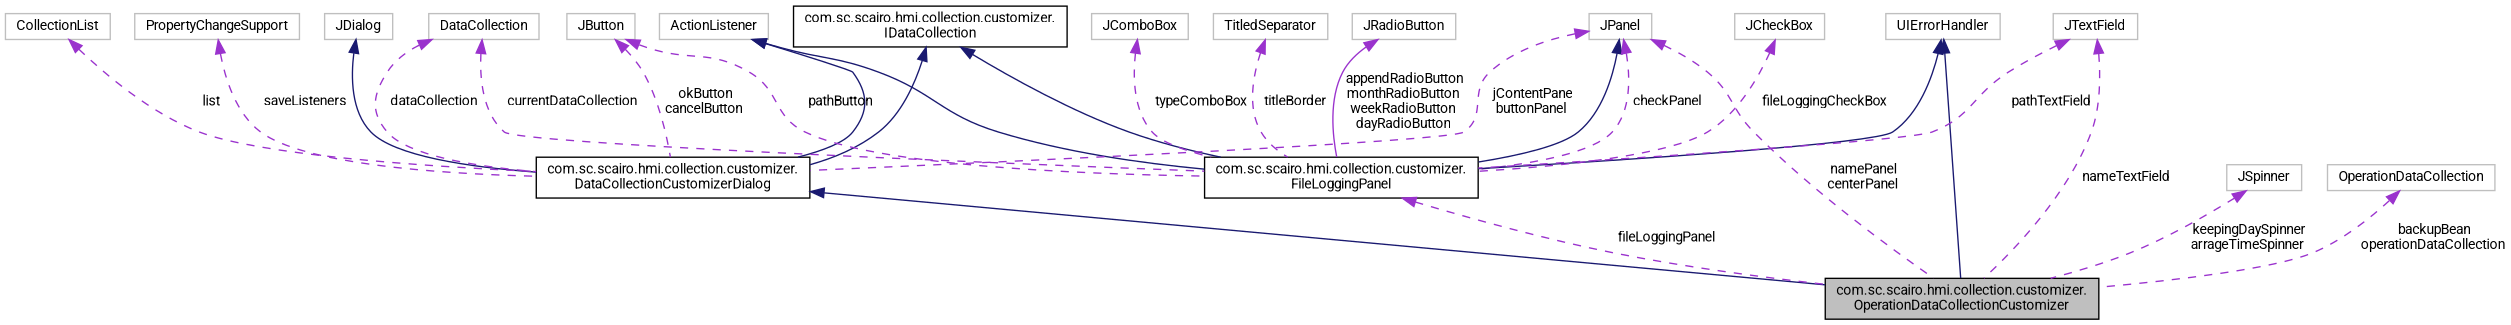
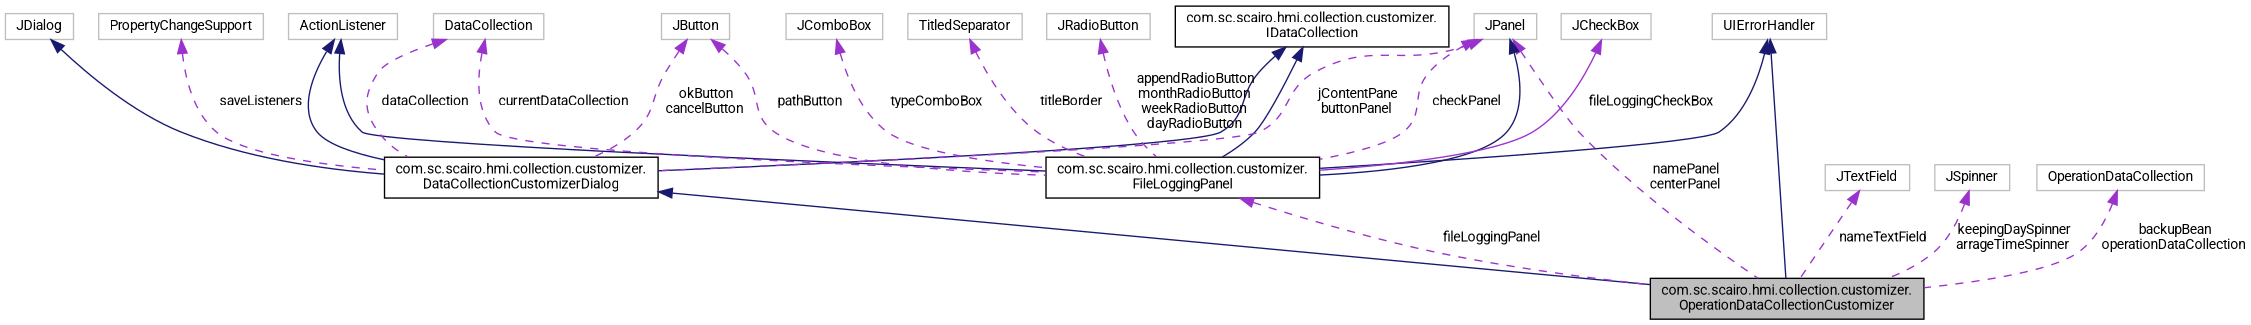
  digraph {
    fontname=Roboto
    rankdir=TB
    node [color=grey75 fillcolor=white fontname=Roboto fontsize=10 shape=record style=filled]
    edge [color=darkorchid3 dir=back fontname=Roboto fontsize=10 labelfontname=Helvetica labelfontsize=10 style=dashed]
    n1 [color=black fillcolor=grey75 fontcolor=black height=0.2 label="com.sc.scairo.hmi.collection.customizer.\lOperationDataCollectionCustomizer" width=0.4]
    n2 [color=black height=0.2 label="com.sc.scairo.hmi.collection.customizer.\lDataCollectionCustomizerDialog" width=0.4]
    n3 [height=0.2 label=JDialog width=0.4]
    n4 [color=black height=0.2 label="com.sc.scairo.hmi.collection.customizer.\lIDataCollection" width=0.4]
    n5 [color=black height=0.2 label="com.sc.scairo.hmi.collection.customizer.\lFileLoggingPanel" width=0.4]
    n6 [height=0.2 label=ActionListener width=0.4]
    n7 [height=0.2 label=JButton width=0.4]
    n8 [height=0.2 label=DataCollection width=0.4]
    n9 [height=0.2 label=JPanel width=0.4]
-   n10 [height=0.2 label=CollectionList width=0.4]
    n11 [height=0.2 label=PropertyChangeSupport width=0.4]
    n12 [height=0.2 label=UIErrorHandler width=0.4]
    n13 [height=0.2 label=JTextField width=0.4]
    n14 [height=0.2 label=JSpinner width=0.4]
    n15 [height=0.2 label=JCheckBox width=0.4]
    n16 [height=0.2 label=JComboBox width=0.4]
    n17 [height=0.2 label=TitledSeparator width=0.4]
    n18 [height=0.2 label=JRadioButton width=0.4]
    n19 [height=0.2 label=OperationDataCollection width=0.4]
    n2 -> n1 [color=midnightblue style=solid]
    n3 -> n2 [color=midnightblue style=solid]
    n4 -> n2 [color=midnightblue style=solid]
    n4 -> n5 [color=midnightblue style=solid]
    n5 -> n1 [label=" fileLoggingPanel"]
    n6 -> n2 [color=midnightblue style=solid]
    n6 -> n5 [color=midnightblue style=solid]
    n7 -> n2 [label=" okButton\ncancelButton"]
    n7 -> n5 [label=" pathButton"]
    n8 -> n2 [label=" dataCollection"]
    n8 -> n5 [label=" currentDataCollection"]
    n9 -> n1 [label=" namePanel\ncenterPanel"]
    n9 -> n2 [label=" jContentPane\nbuttonPanel"]
    n9 -> n5 [color=midnightblue style=solid]
    n9 -> n5 [label=" checkPanel"]
-   n10 -> n2 [label=" list"]
    n11 -> n2 [label=" saveListeners"]
    n12 -> n1 [color=midnightblue style=solid]
    n12 -> n5 [color=midnightblue style=solid]
    n13 -> n1 [label=" nameTextField"]
-   n13 -> n5 [label=" pathTextField"]
    n14 -> n1 [label=" keepingDaySpinner\narrageTimeSpinner"]
-   n15 -> n5 [label=" fileLoggingCheckBox"]
+   n15 -> n5 [label=" fileLoggingCheckBox" style=solid]
    n16 -> n5 [label=" typeComboBox"]
    n17 -> n5 [label=" titleBorder"]
-   n18 -> n5 [label=" appendRadioButton\nmonthRadioButton\nweekRadioButton\ndayRadioButton" style=solid]
+   n18 -> n5 [label=" appendRadioButton\nmonthRadioButton\nweekRadioButton\ndayRadioButton"]
    n19 -> n1 [label=" backupBean\noperationDataCollection"]
  }
